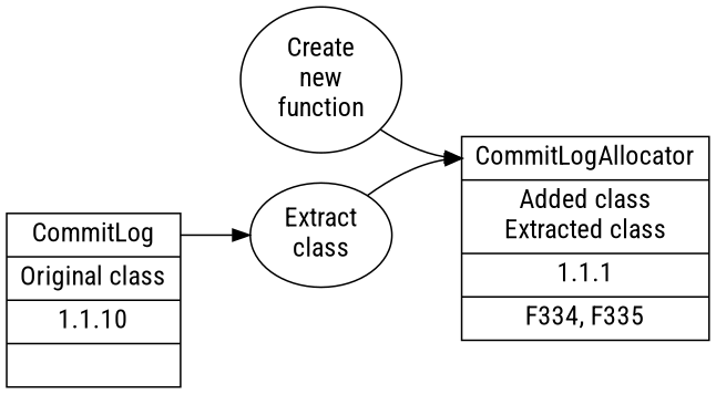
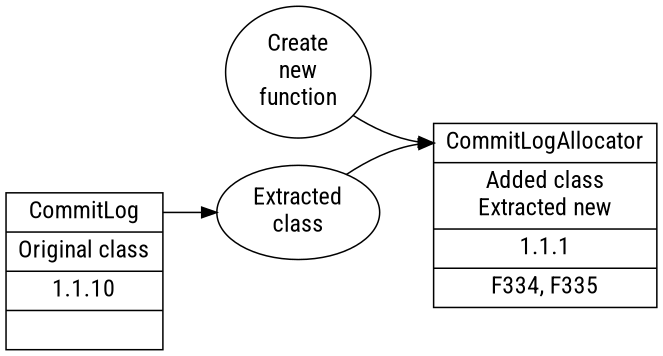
  digraph {
    fontname="Roboto Condensed"
    rankdir=LR
    node [color=black fontname="Roboto Condensed" fontsize=16 shape=oval]
    edge [fontname="Roboto Condensed" headport=f0 tailport=f0]
    n1 [label="Create\nnew\nfunction"]
-   n2 [label="<f0> CommitLogAllocator | <f1> Added class\nExtracted class | <f2> 1.1.1 | <f3> F334, F335" shape=record]
+   n2 [label="<f0> CommitLogAllocator | <f1> Added class\nExtracted new | <f2> 1.1.1 | <f3> F334, F335" shape=record]
    n3 [label="<f0> CommitLog | <f1> Original class | <f2> 1.1.10 | <f3> " shape=record]
-   n4 [label="Extract\nclass"]
+   n4 [label="Extracted\nclass"]
    n1 -> n2
    n3 -> n4
    n4 -> n2
  }
